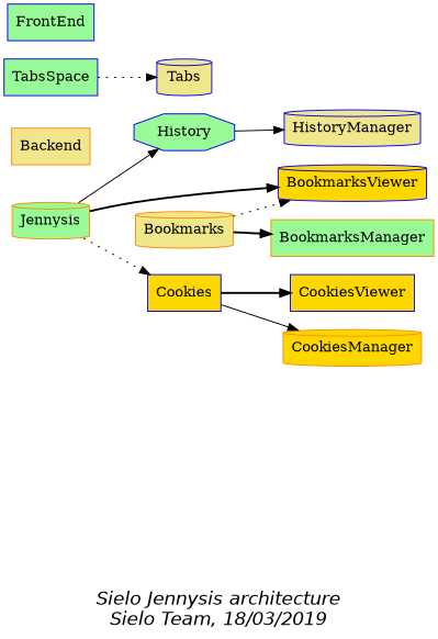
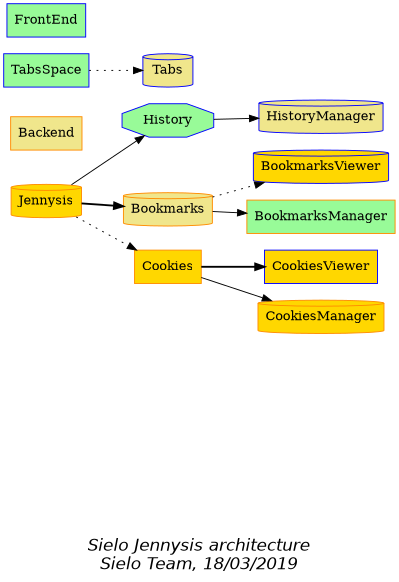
  digraph {
    fontname="Helvetica-Oblique"
    fontsize=18
    label="\n\n\n\nSielo Jennysis architecture\nSielo Team, 18/03/2019"
    rankdir=LR
    node [color=blue fillcolor=palegreen shape=cylinder style=filled]
    edge [style=solid]
-   n1 [color=darkorange label=Jennysis]
+   n1 [color=darkorange fillcolor=gold label=Jennysis]
    History [shape=octagon]
    Bookmarks [color=darkorange fillcolor=khaki]
-   Cookies [fillcolor=gold shape=box]
+   Cookies [color=darkorange fillcolor=gold shape=box]
    HistoryManager [fillcolor=khaki]
    BookmarksViewer [fillcolor=gold]
    BookmarksManager [color=darkorange shape=box]
    CookiesViewer [fillcolor=gold shape=box]
    CookiesManager [color=darkorange fillcolor=gold]
    Backend [color=darkorange fillcolor=khaki shape=box]
    Tabs [fillcolor=khaki]
    FrontEnd [shape=box]
    TabsSpace [shape=box]
    n1 -> History
-   n1 -> BookmarksViewer [style=bold]
+   n1 -> Bookmarks [style=bold]
    n1 -> Cookies [style=dotted]
    History -> HistoryManager
    Bookmarks -> BookmarksViewer [style=dotted]
-   Bookmarks -> BookmarksManager [style=bold]
+   Bookmarks -> BookmarksManager
    Cookies -> CookiesViewer [style=bold]
    Cookies -> CookiesManager
    TabsSpace -> Tabs [style=dotted]
  }
